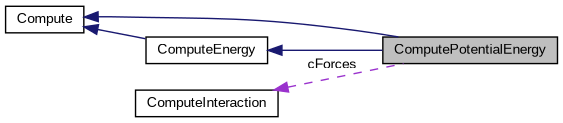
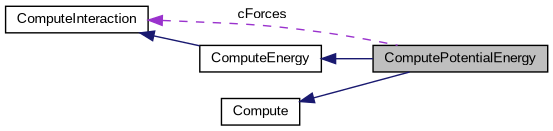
  digraph {
    fontname="Liberation Sans"
    rankdir=LR
    node [color=black fillcolor=white fontname="Liberation Sans" fontsize=10 shape=record style=filled]
    edge [color=midnightblue dir=back fontname="Liberation Sans" fontsize=10 labelfontname=Helvetica labelfontsize=10 style=solid]
    n1 [fillcolor=grey75 fontcolor=black height=0.2 label=ComputePotentialEnergy width=0.4]
    n2 [height=0.2 label=ComputeEnergy width=0.4]
    n3 [height=0.2 label=Compute width=0.4]
    n4 [height=0.2 label=ComputeInteraction width=0.4]
    n2 -> n1
    n3 -> n1
-   n3 -> n2
+   n4 -> n2
    n4 -> n1 [color=darkorchid3 label=" cForces" style=dashed]
  }
